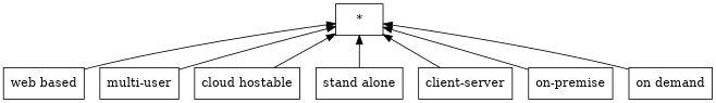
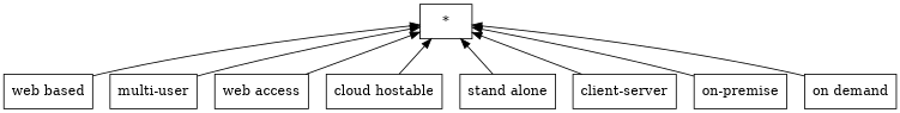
  digraph {
    rankdir=BT
    node [shape=record]
    n1 [label="{web based}"]
    n2 [label="{*}"]
    n3 [label="{multi-user}"]
+   n4 [label="{web access}"]
    n5 [label="{cloud hostable}"]
    n6 [label="{stand alone}"]
    n7 [label="{client-server}"]
    n8 [label="{on-premise}"]
    n9 [label="{on demand}"]
    subgraph sub_1 {
      n1
      n2
      n3
+     n4
      n5
      n6
      n7
      n8
      n9
    }
    n1 -> n2
    n3 -> n2
+   n4 -> n2
    n5 -> n2
    n6 -> n2
    n7 -> n2
    n8 -> n2
    n9 -> n2
  }
